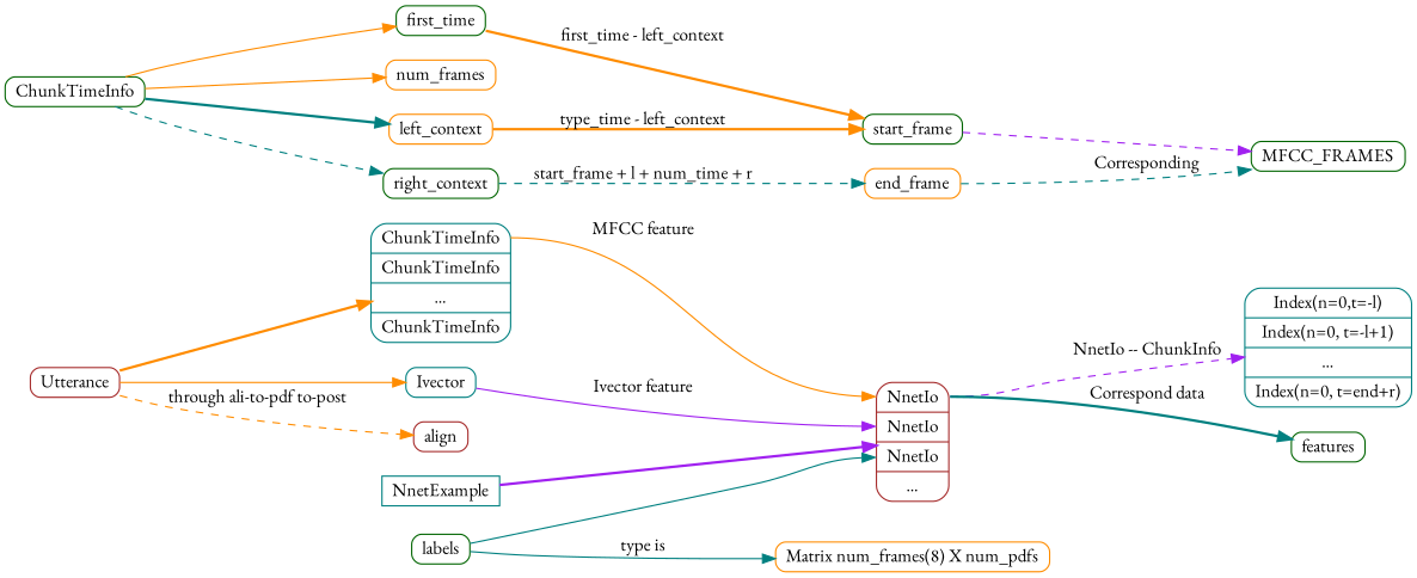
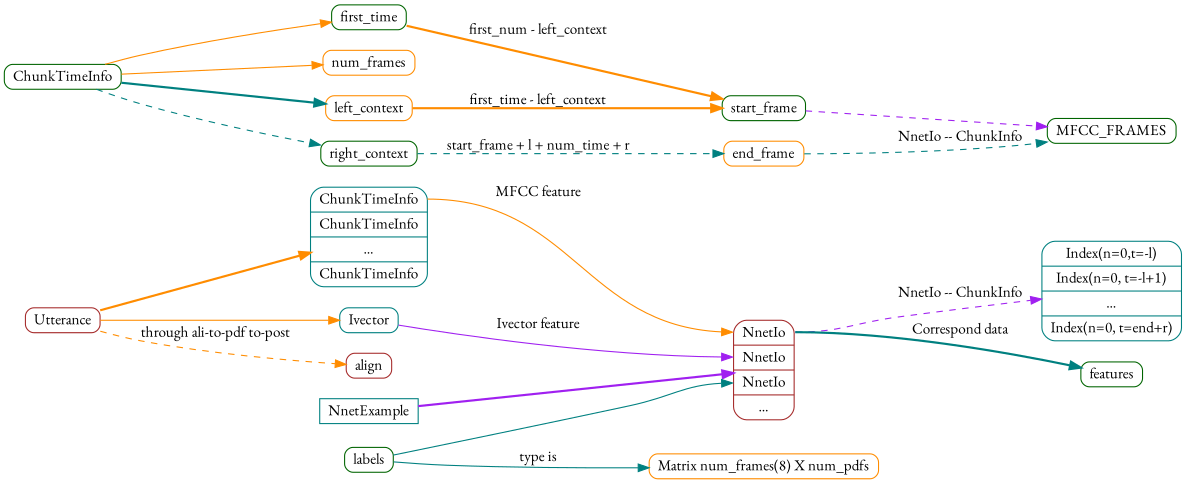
  digraph {
    fontname="EB Garamond"
    rankdir=LR
    node [color=darkgreen fontname="EB Garamond" shape=Mrecord]
    edge [color=darkorange fontname="EB Garamond" style=solid]
    n1 [color=teal height=.1 label="<1> ChunkTimeInfo | <2>  ChunkTimeInfo | <ignore> ... |<3>  ChunkTimeInfo " width=.1]
    n2 [color=brown height=.1 label="<1> NnetIo | <2> NnetIo | <3> NnetIo |... " width=.1]
    Utterance [color=brown height=.1 width=.1]
    Ivector [color=teal height=.1 width=.1]
    align [color=brown height=.1 width=.1]
    n6 [color=teal height=.1 label="Index(n=0,t=-l) | Index(n=0, t=-l+1) |... | Index(n=0, t=end+r)" width=.1]
    features [height=.1 width=.1]
    NnetExample [color=teal height=.1 shape=box width=.1]
    ChunkTimeInfo [height=.1 width=.1]
    first_time [height=.1 width=.1]
    num_frames [color=darkorange height=.1 width=.1]
    left_context [color=darkorange height=.1 width=.1]
    right_context [height=.1 width=.1]
    start_frame [height=.1 width=.1]
    end_frame [color=darkorange height=.1 width=.1]
    MFCC_FRAMES [height=.1 width=.1]
    labels [height=.1 width=.1]
    n18 [color=darkorange height=.1 label="Matrix num_frames(8) X num_pdfs" width=.1]
    n1 -> n2 [headport=1 label="MFCC feature" tailport=1]
    n2 -> n6 [color=purple label="NnetIo -- ChunkInfo" style=dashed tailport=1]
    n2 -> features [color=teal label="Correspond data" style=bold tailport=1]
    Utterance -> n1 [style=bold]
    Utterance -> Ivector
    Utterance -> align [label="through ali-to-pdf to-post" style=dashed]
    Ivector -> n2 [color=purple headport=2 label="Ivector feature"]
    NnetExample -> n2 [color=purple style=bold]
    ChunkTimeInfo -> first_time
    ChunkTimeInfo -> num_frames
    ChunkTimeInfo -> left_context [color=teal style=bold]
    ChunkTimeInfo -> right_context [color=teal style=dashed]
-   first_time -> start_frame [label="first_time - left_context" style=bold]
-   left_context -> start_frame [label="type_time - left_context" style=bold]
+   first_time -> start_frame [label="first_num - left_context" style=bold]
+   left_context -> start_frame [label="first_time - left_context" style=bold]
    right_context -> end_frame [color=teal label="start_frame + l + num_time + r" style=dashed]
    start_frame -> MFCC_FRAMES [color=purple style=dashed]
-   end_frame -> MFCC_FRAMES [color=teal label=Corresponding style=dashed]
+   end_frame -> MFCC_FRAMES [color=teal label="NnetIo -- ChunkInfo" style=dashed]
    labels -> n2 [color=teal headport=3]
    labels -> n18 [color=teal label="type is"]
  }
